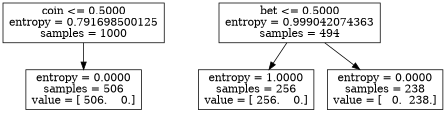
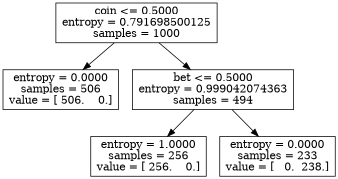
  digraph {
    node [shape=box]
    n1 [label="coin <= 0.5000\nentropy = 0.791698500125\nsamples = 1000"]
    n2 [label="entropy = 0.0000\nsamples = 506\nvalue = [ 506.    0.]"]
    n3 [label="bet <= 0.5000\nentropy = 0.999042074363\nsamples = 494"]
    n4 [label="entropy = 1.0000\nsamples = 256\nvalue = [ 256.    0.]"]
-   n5 [label="entropy = 0.0000\nsamples = 238\nvalue = [   0.  238.]"]
+   n5 [label="entropy = 0.0000\nsamples = 233\nvalue = [   0.  238.]"]
    n1 -> n2
+   n1 -> n3
    n3 -> n4
    n3 -> n5
  }
